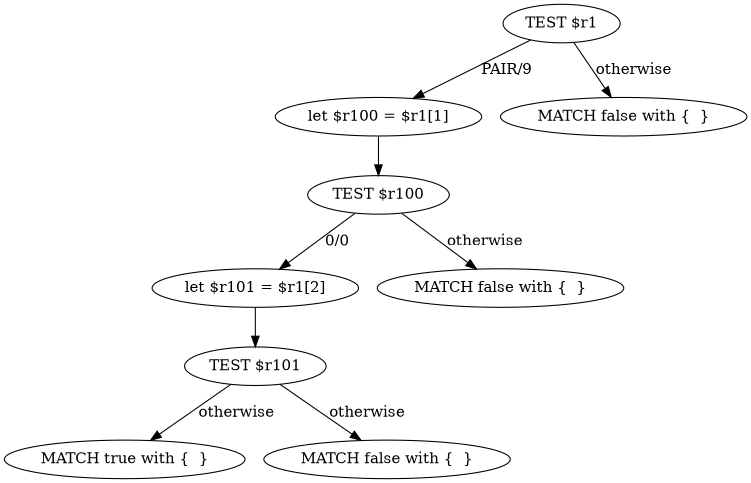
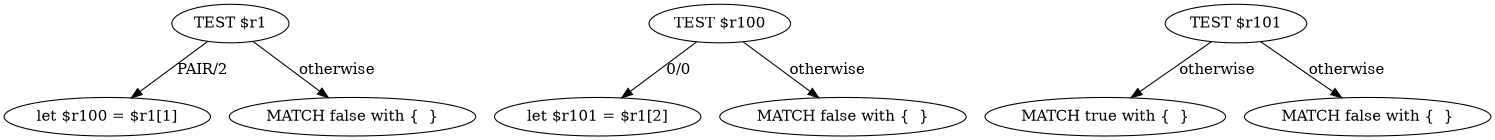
  digraph {
    n1 [label="TEST $r1"]
    n2 [label="let $r100 = $r1[1]"]
    n3 [label="MATCH false with {  }"]
    n4 [label="TEST $r100"]
    n5 [label="let $r101 = $r1[2]"]
    n6 [label="MATCH false with {  }"]
    n7 [label="TEST $r101"]
    n8 [label="MATCH true with {  }"]
    n9 [label="MATCH false with {  }"]
-   n1 -> n2 [label="PAIR/9"]
+   n1 -> n2 [label="PAIR/2"]
    n1 -> n3 [label=otherwise]
-   n2 -> n4
    n4 -> n5 [label="0/0"]
    n4 -> n6 [label=otherwise]
-   n5 -> n7
    n7 -> n8 [label=otherwise]
    n7 -> n9 [label=otherwise]
  }
